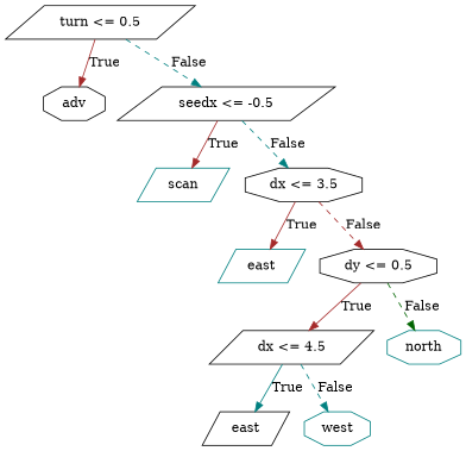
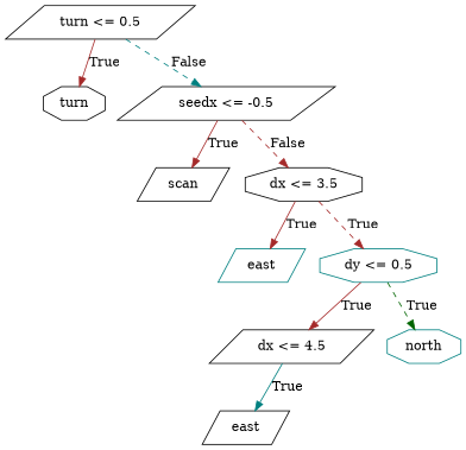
  digraph {
    node [color=black shape=parallelogram]
    edge [color=brown]
    n1 [label="turn <= 0.5"]
-   n2 [label=adv shape=octagon]
+   n2 [label=turn shape=octagon]
    n3 [label="seedx <= -0.5"]
-   n4 [color=teal label=scan]
+   n4 [label=scan]
    n5 [label="dx <= 3.5" shape=octagon]
    n6 [color=teal label=east]
-   n7 [label="dy <= 0.5" shape=octagon]
+   n7 [color=teal label="dy <= 0.5" shape=octagon]
    n8 [label="dx <= 4.5"]
    n9 [color=teal label=north shape=octagon]
    n10 [label=east]
-   n11 [color=teal label=west shape=octagon]
    n1 -> n2 [label=True]
    n1 -> n3 [color=teal label=False style=dashed]
    n3 -> n4 [label=True]
-   n3 -> n5 [color=teal label=False style=dashed]
+   n3 -> n5 [label=False style=dashed]
    n5 -> n6 [label=True]
-   n5 -> n7 [label=False style=dashed]
+   n5 -> n7 [label=True style=dashed]
    n7 -> n8 [label=True]
-   n7 -> n9 [color=darkgreen label=False style=dashed]
+   n7 -> n9 [color=darkgreen label=True style=dashed]
    n8 -> n10 [color=teal label=True]
-   n8 -> n11 [color=teal label=False style=dashed]
  }
